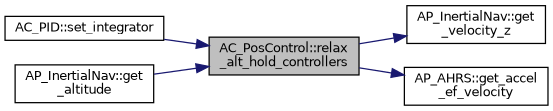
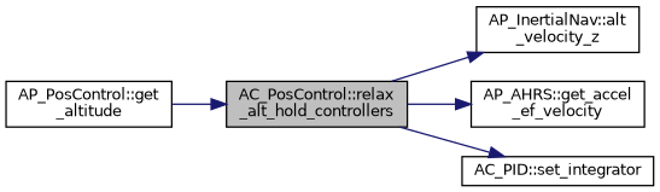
  digraph {
    rankdir=LR
    node [color=black fillcolor=white fontname=Helvetica fontsize=10 shape=record style=filled]
    edge [color=midnightblue fontname=Helvetica fontsize=10 labelfontname=Helvetica labelfontsize=10 style=solid]
    n1 [fillcolor=grey75 fontcolor=black height=0.2 label="AC_PosControl::relax\l_alt_hold_controllers" width=0.4]
-   n2 [height=0.2 label="AP_InertialNav::get\l_velocity_z" width=0.4]
+   n2 [height=0.2 label="AP_InertialNav::alt\l_velocity_z" width=0.4]
    n3 [height=0.2 label="AP_AHRS::get_accel\l_ef_velocity" width=0.4]
    n4 [height=0.2 label="AC_PID::set_integrator" width=0.4]
-   n5 [height=0.2 label="AP_InertialNav::get\l_altitude" width=0.4]
+   n5 [height=0.2 label="AP_PosControl::get\l_altitude" width=0.4]
    n1 -> n2
    n1 -> n3
-   n4 -> n1
+   n1 -> n4
    n5 -> n1
  }
